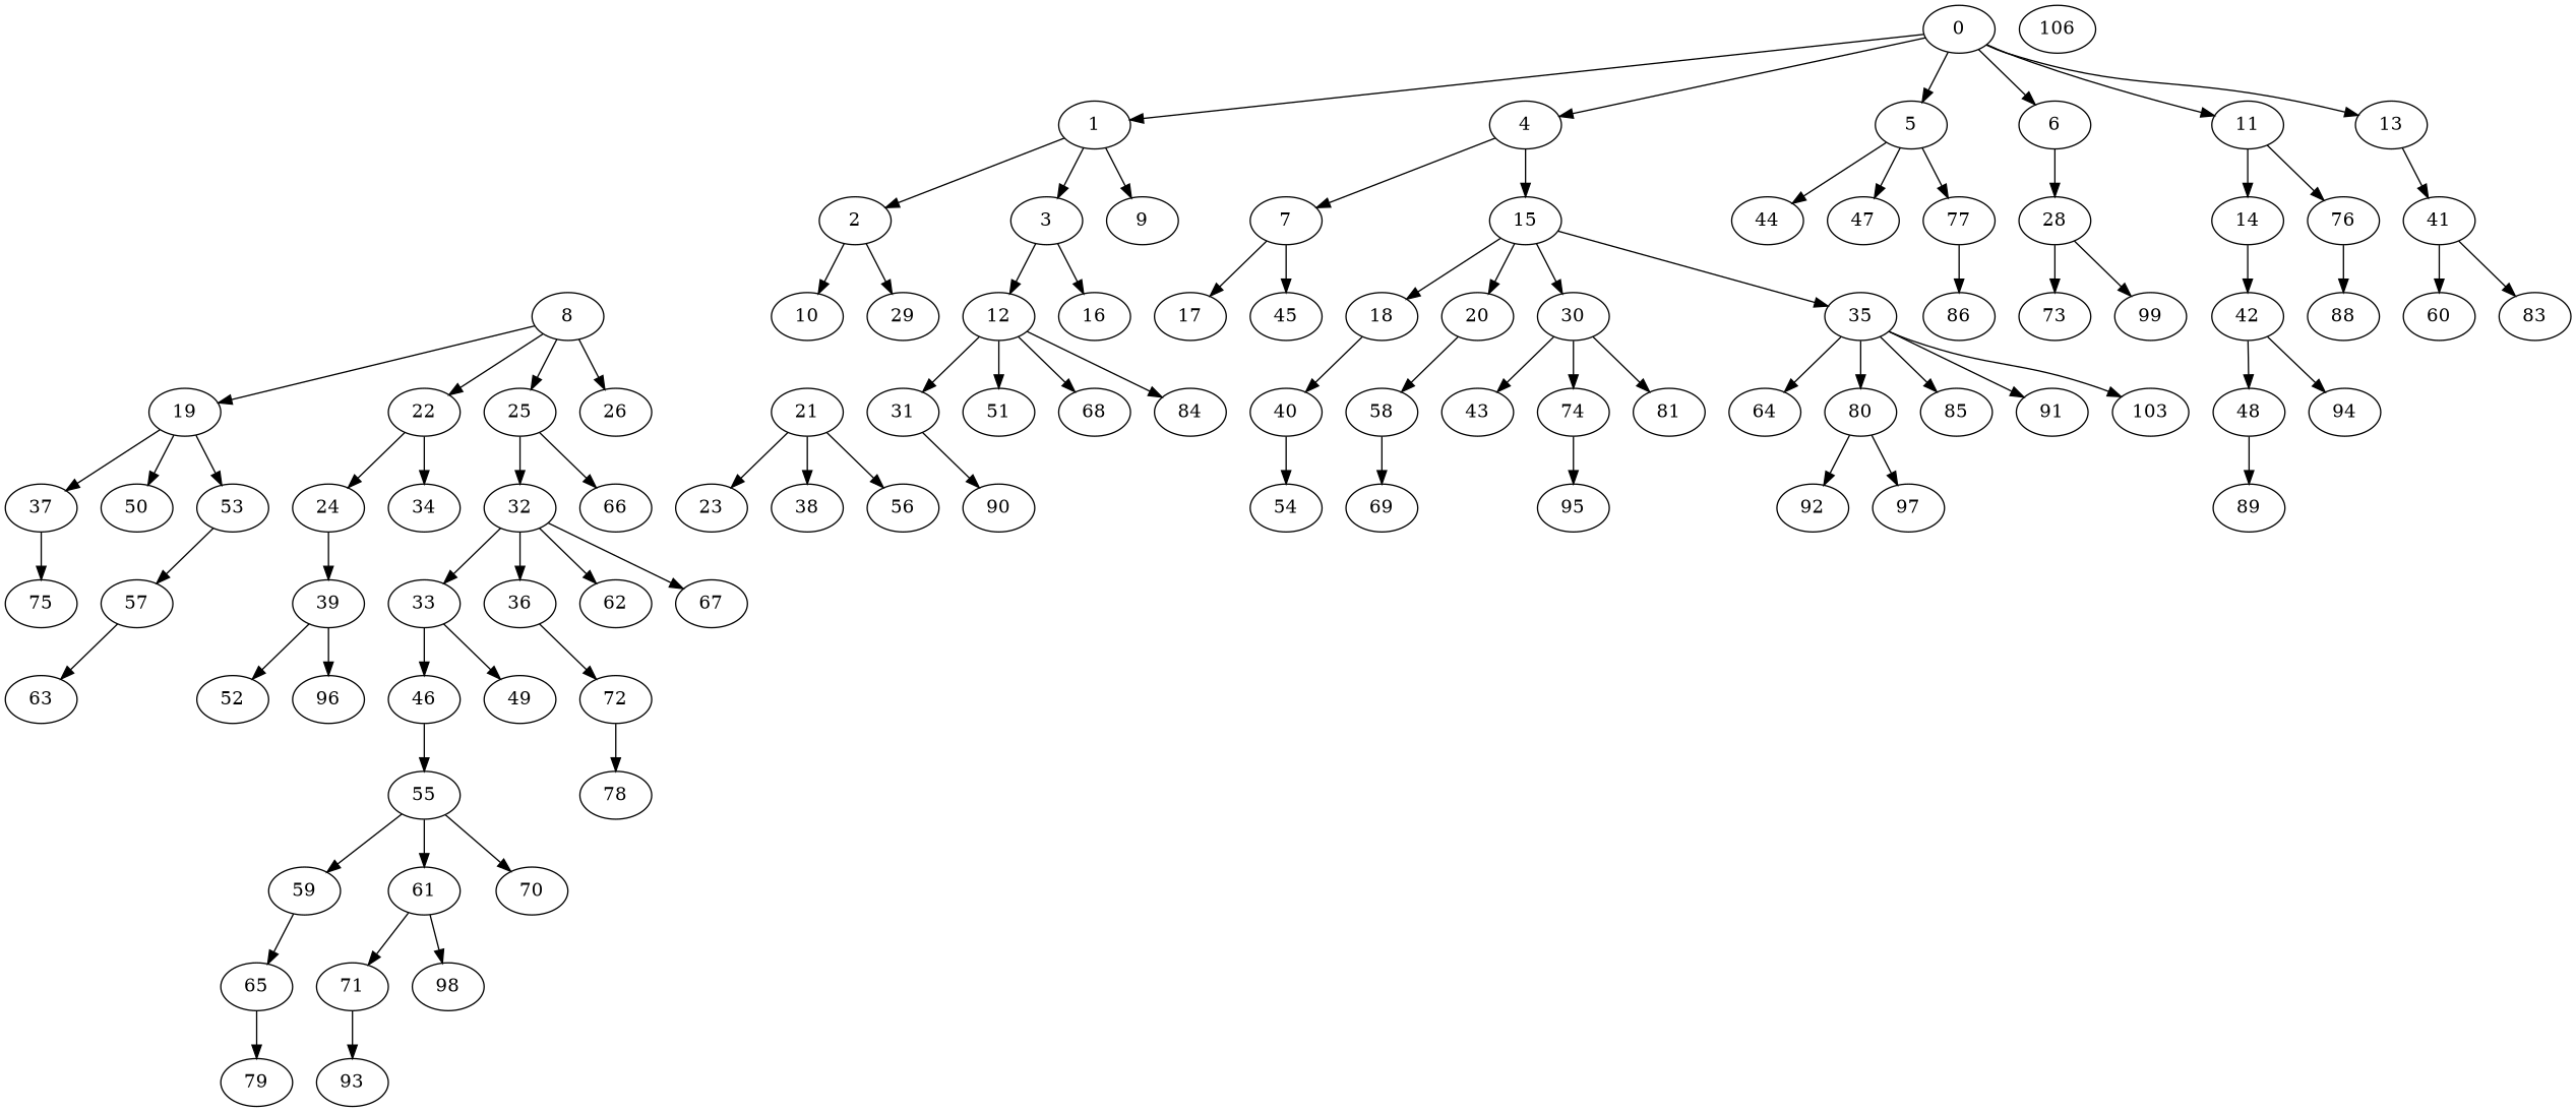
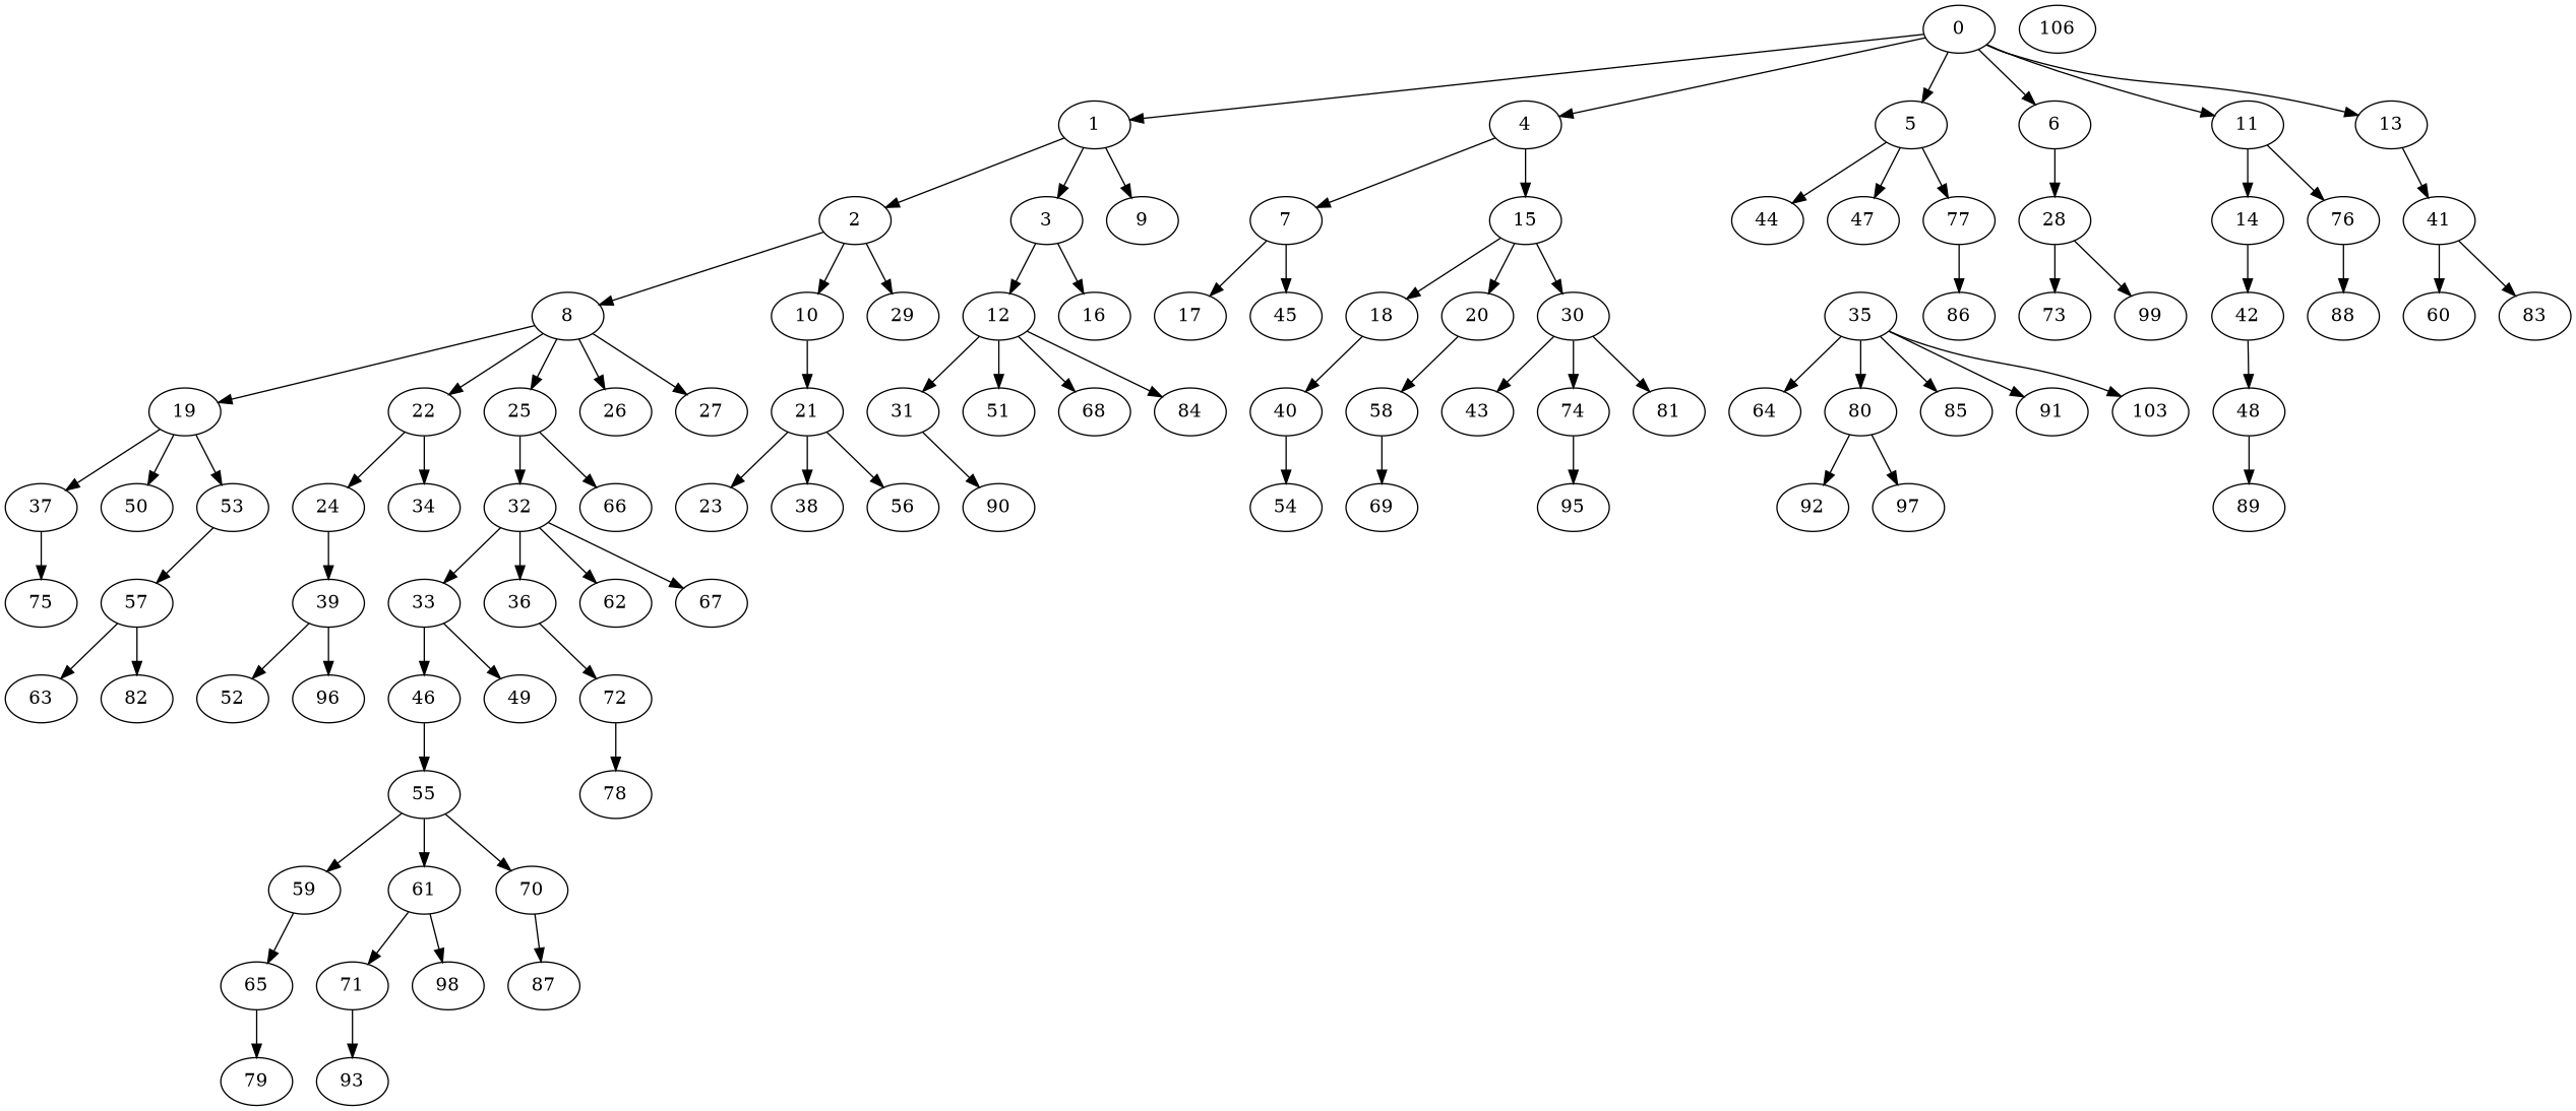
  digraph {
    0
    1
    4
    5
    6
    11
    13
    2
    3
    9
    7
    15
    44
    47
    77
    28
    14
    76
    41
    8
    10
    29
    12
    16
    19
    22
    25
    26
+   27
    21
    31
    51
    68
    84
    17
    45
    18
    20
    30
    35
    86
    73
    99
    37
    50
    53
    24
    34
    32
    66
    23
    38
    56
    42
    88
    90
    60
    83
    48
-   94
    40
    58
    43
    74
    81
    64
    80
    85
    91
    n70 [label=103]
    54
    75
    57
    69
    39
    52
    96
    33
    36
    62
    67
    95
    46
    49
    72
    55
    92
    97
    78
    89
    59
    61
    70
    63
+   82
    65
    71
    98
+   87
    79
    93
    n102 [label=106]
    0 -> 1
    0 -> 4
    0 -> 5
    0 -> 6
    0 -> 11
    0 -> 13
    1 -> 2
    1 -> 3
    1 -> 9
    4 -> 7
    4 -> 15
    5 -> 44
    5 -> 47
    5 -> 77
    6 -> 28
    11 -> 14
    11 -> 76
    13 -> 41
+   2 -> 8
    2 -> 10
    2 -> 29
    3 -> 12
    3 -> 16
    7 -> 17
    7 -> 45
    15 -> 18
    15 -> 20
    15 -> 30
-   15 -> 35
    77 -> 86
    28 -> 73
    28 -> 99
    14 -> 42
    76 -> 88
    41 -> 60
    41 -> 83
    8 -> 19
    8 -> 22
    8 -> 25
    8 -> 26
+   8 -> 27
+   10 -> 21
    12 -> 31
    12 -> 51
    12 -> 68
    12 -> 84
    19 -> 37
    19 -> 50
    19 -> 53
    22 -> 24
    22 -> 34
    25 -> 32
    25 -> 66
    21 -> 23
    21 -> 38
    21 -> 56
    31 -> 90
    18 -> 40
    20 -> 58
    30 -> 43
    30 -> 74
    30 -> 81
    35 -> 64
    35 -> 80
    35 -> 85
    35 -> 91
    35 -> n70
    37 -> 75
    53 -> 57
    24 -> 39
    32 -> 33
    32 -> 36
    32 -> 62
    32 -> 67
    42 -> 48
-   42 -> 94
    48 -> 89
    40 -> 54
    58 -> 69
    74 -> 95
    80 -> 92
    80 -> 97
    57 -> 63
+   57 -> 82
    39 -> 52
    39 -> 96
    33 -> 46
    33 -> 49
    36 -> 72
    46 -> 55
    72 -> 78
    55 -> 59
    55 -> 61
    55 -> 70
    59 -> 65
    61 -> 71
    61 -> 98
+   70 -> 87
    65 -> 79
    71 -> 93
  }
